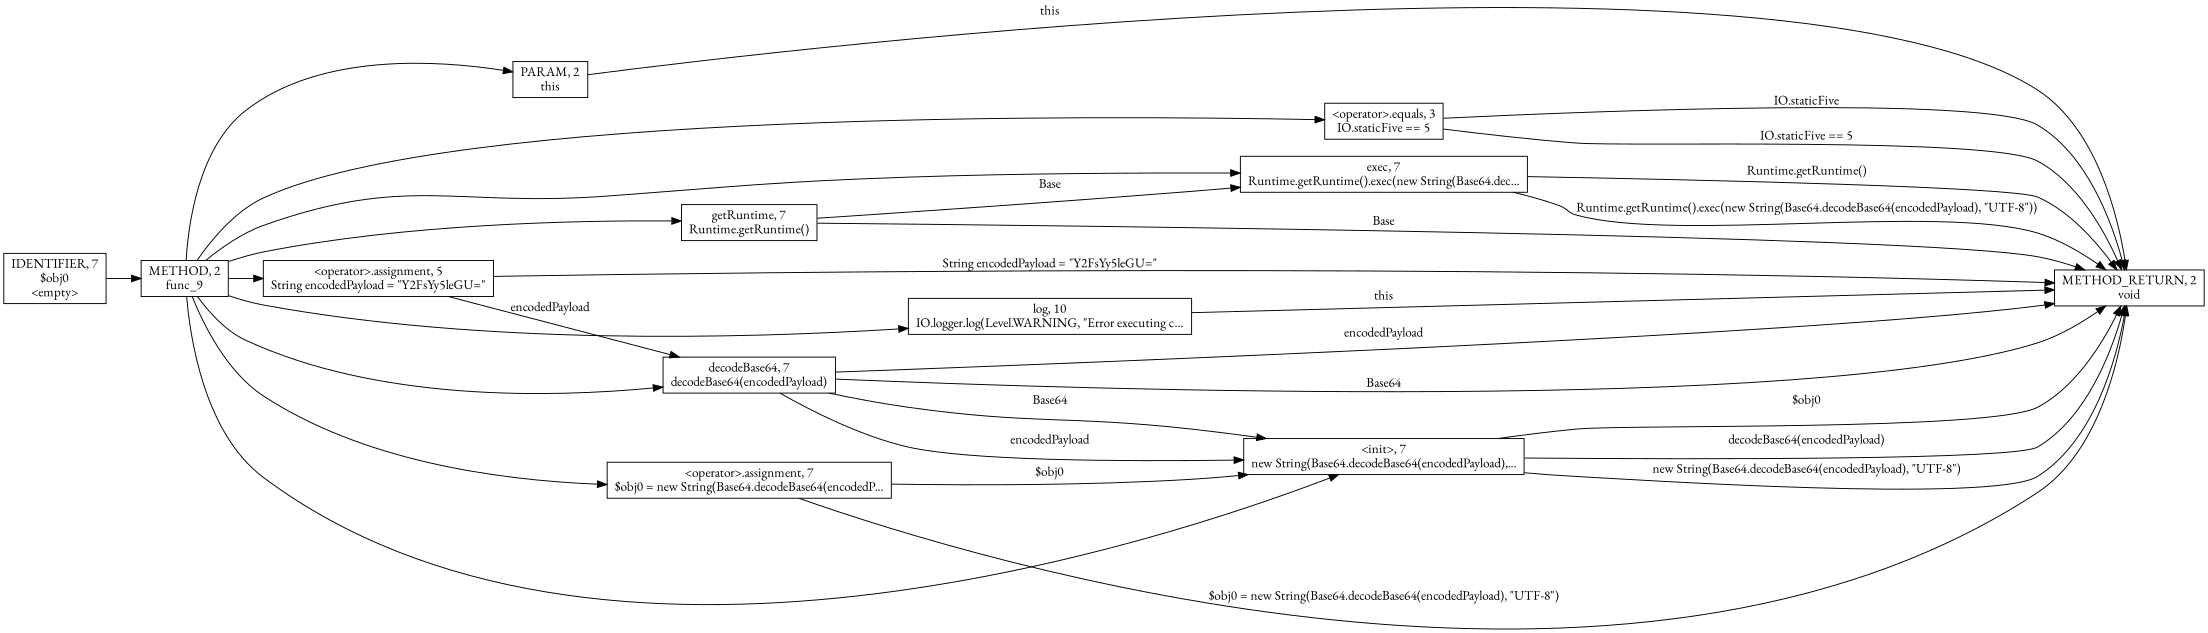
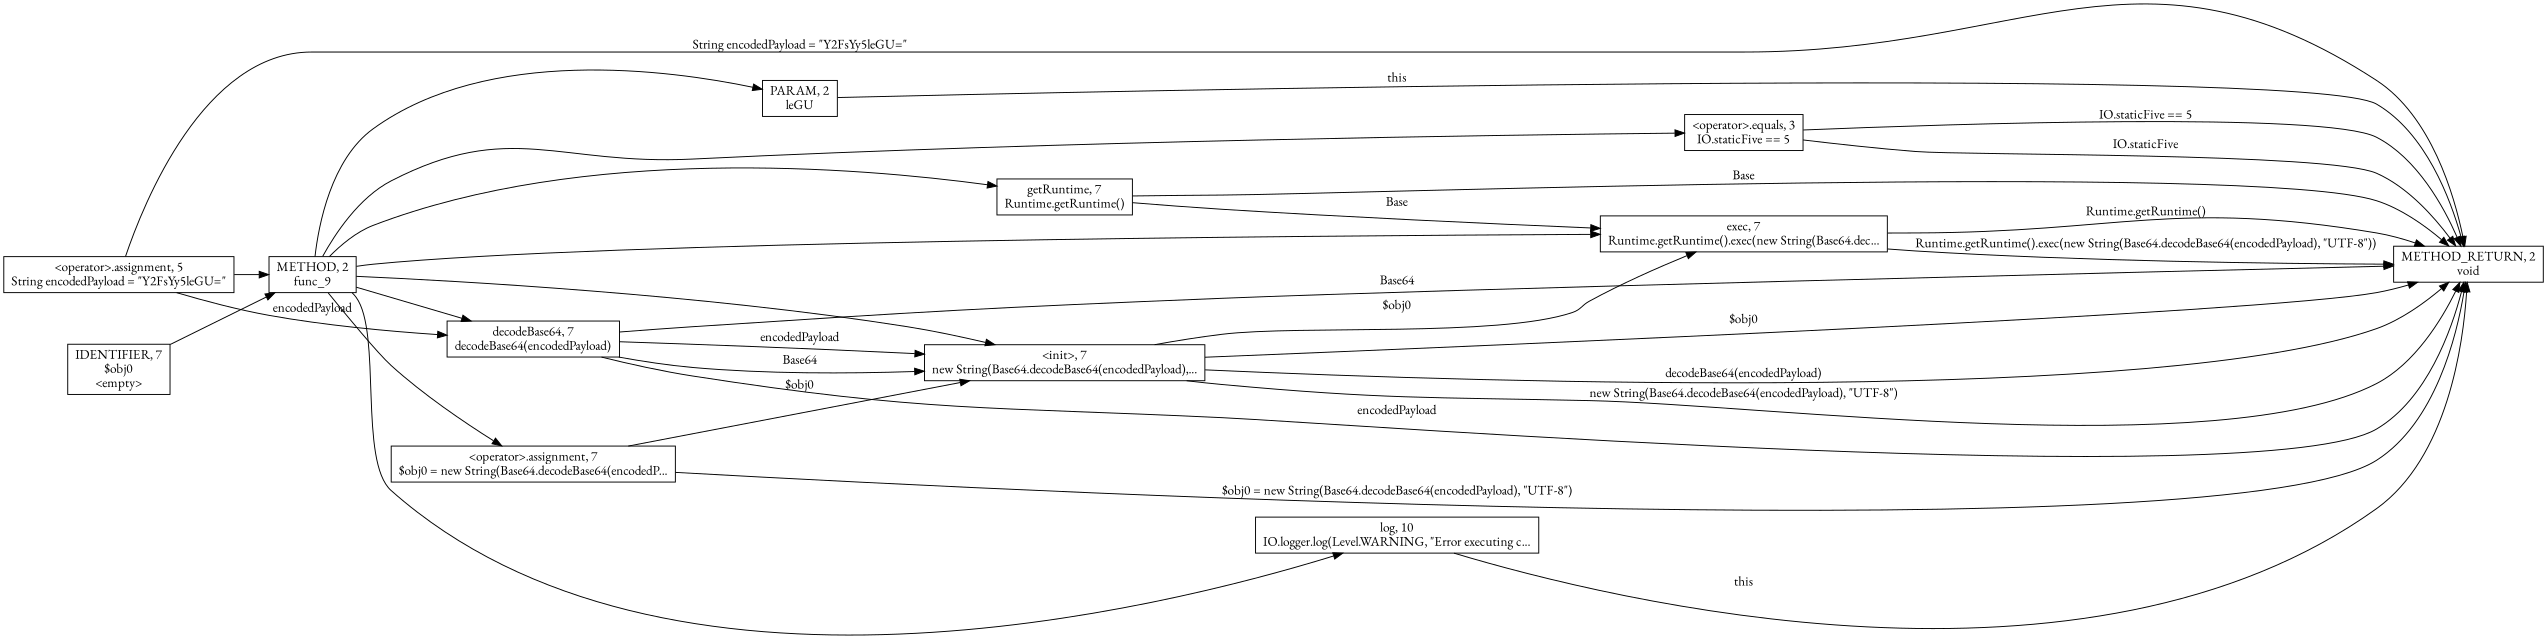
  digraph {
    fontname="EB Garamond"
    rankdir=LR
    node [fontname="EB Garamond" shape=rect]
    edge [fontname="EB Garamond"]
    n1 [label=<METHOD, 2<BR/>func_9>]
-   n2 [label=<PARAM, 2<BR/>this>]
+   n2 [label=<PARAM, 2<BR/>leGU>]
    n3 [label=<&lt;operator&gt;.equals, 3<BR/>IO.staticFive == 5>]
    n4 [label=<&lt;operator&gt;.assignment, 5<BR/>String encodedPayload = &quot;Y2FsYy5leGU=&quot;>]
    n5 [label=<exec, 7<BR/>Runtime.getRuntime().exec(new String(Base64.dec...>]
    n6 [label=<log, 10<BR/>IO.logger.log(Level.WARNING, &quot;Error executing c...>]
    n7 [label=<getRuntime, 7<BR/>Runtime.getRuntime()>]
    n8 [label=<&lt;operator&gt;.assignment, 7<BR/>$obj0 = new String(Base64.decodeBase64(encodedP...>]
    n9 [label=<&lt;init&gt;, 7<BR/>new String(Base64.decodeBase64(encodedPayload),...>]
    n10 [label=<decodeBase64, 7<BR/>decodeBase64(encodedPayload)>]
    n11 [label=<METHOD_RETURN, 2<BR/>void>]
    n12 [label=<IDENTIFIER, 7<BR/>$obj0<BR/>&lt;empty&gt;>]
    n1 -> n2
    n1 -> n3
-   n1 -> n4
+   n4 -> n1
    n1 -> n5
    n1 -> n6
    n1 -> n7
    n1 -> n8
    n1 -> n9
    n1 -> n10
    n2 -> n11 [label=this]
    n3 -> n11 [label="IO.staticFive"]
    n3 -> n11 [label="IO.staticFive == 5"]
    n4 -> n10 [label=encodedPayload]
    n4 -> n11 [label="String encodedPayload = &quot;Y2FsYy5leGU=&quot;"]
    n5 -> n11 [label="Runtime.getRuntime()"]
    n5 -> n11 [label="Runtime.getRuntime().exec(new String(Base64.decodeBase64(encodedPayload), &quot;UTF-8&quot;))"]
    n6 -> n11 [label=this]
    n7 -> n5 [label=Base]
    n7 -> n11 [label=Base]
    n8 -> n9 [label="$obj0"]
    n8 -> n11 [label="$obj0 = new String(Base64.decodeBase64(encodedPayload), &quot;UTF-8&quot;)"]
+   n9 -> n5 [label="$obj0"]
    n9 -> n11 [label="$obj0"]
    n9 -> n11 [label="decodeBase64(encodedPayload)"]
    n9 -> n11 [label="new String(Base64.decodeBase64(encodedPayload), &quot;UTF-8&quot;)"]
    n10 -> n9 [label=Base64]
    n10 -> n9 [label=encodedPayload]
    n10 -> n11 [label=encodedPayload]
    n10 -> n11 [label=Base64]
    n12 -> n1
  }
